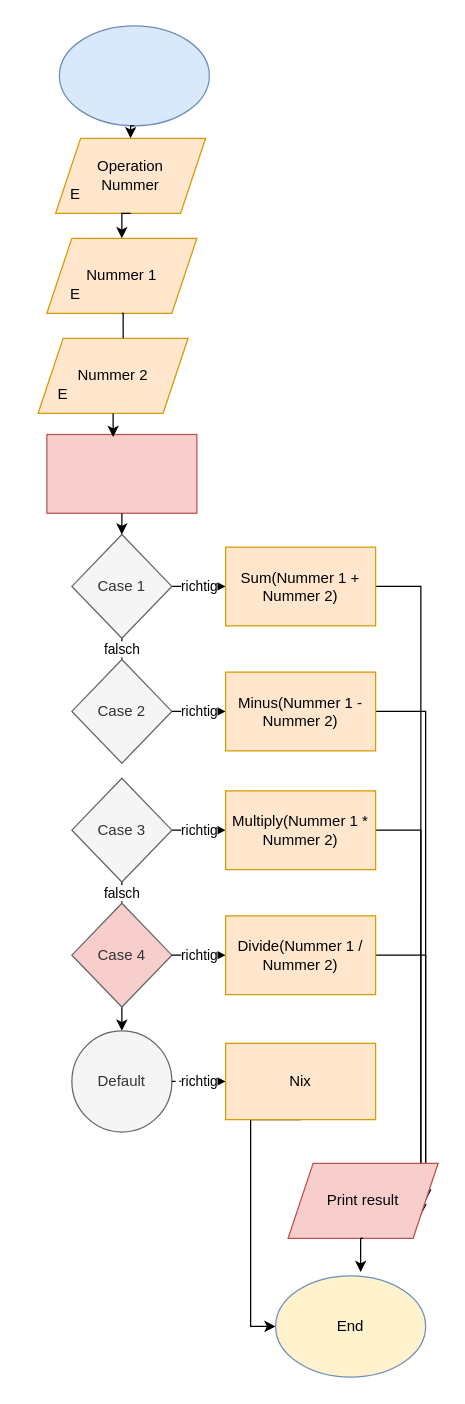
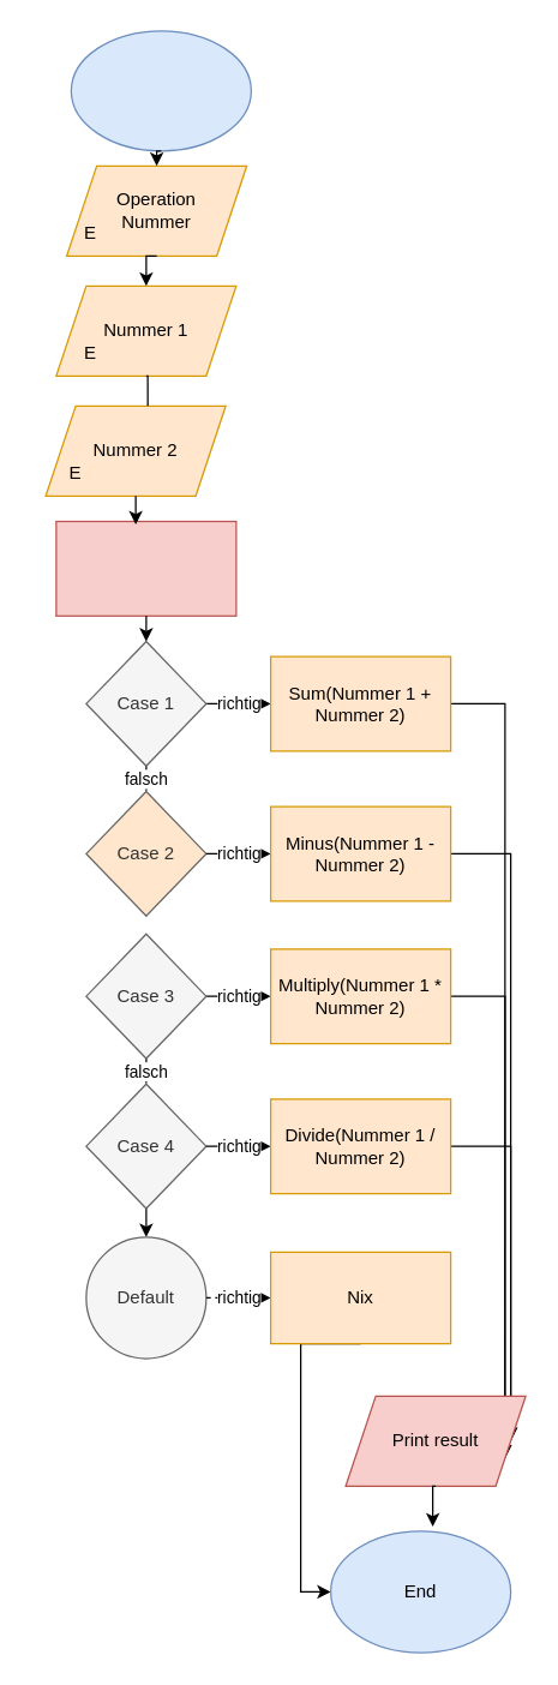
  <mxCell id="0" />
  <mxCell id="1" parent="0" />
  <mxCell id="2" value="" style="group;" parent="1" vertex="1" connectable="0"><mxGeometry x="47" y="20" width="120" height="80" as="geometry" /></mxCell>
  <mxCell id="3" value="" style="ellipse;whiteSpace=wrap;html=1;fillColor=#dae8fc;strokeColor=#6c8ebf;" parent="2" vertex="1"><mxGeometry width="120" height="80" as="geometry" /></mxCell>
  <mxCell id="4" value="" style="group" parent="1" vertex="1" connectable="0"><mxGeometry x="30" y="110" width="134" height="60" as="geometry" /></mxCell>
  <mxCell id="5" value="" style="shape=parallelogram;perimeter=parallelogramPerimeter;whiteSpace=wrap;html=1;fixedSize=1;fillColor=#ffe6cc;strokeColor=#d79b00;" parent="4" vertex="1"><mxGeometry x="14" width="120" height="60" as="geometry" /></mxCell>
  <mxCell id="6" value="Operation Nummer" style="text;html=1;strokeColor=none;fillColor=none;align=center;verticalAlign=middle;whiteSpace=wrap;rounded=0;" parent="4" vertex="1"><mxGeometry x="44" y="15" width="60" height="30" as="geometry" /></mxCell>
  <mxCell id="7" value="E" style="text;html=1;strokeColor=none;fillColor=none;align=center;verticalAlign=middle;whiteSpace=wrap;rounded=0;" parent="4" vertex="1"><mxGeometry y="30" width="60" height="30" as="geometry" /></mxCell>
  <mxCell id="8" value="" style="group" parent="1" vertex="1" connectable="0"><mxGeometry x="37" y="347" width="120" height="63" as="geometry" /></mxCell>
  <mxCell id="9" value="" style="rounded=0;whiteSpace=wrap;html=1;fillColor=#f8cecc;strokeColor=#b85450;" parent="8" vertex="1"><mxGeometry width="120" height="63" as="geometry" /></mxCell>
  <mxCell id="10" style="edgeStyle=orthogonalEdgeStyle;rounded=0;orthogonalLoop=1;jettySize=auto;html=1;exitX=0.5;exitY=1;exitDx=0;exitDy=0;entryX=0.5;entryY=0;entryDx=0;entryDy=0;" parent="1" source="3" target="5" edge="1"><mxGeometry relative="1" as="geometry" /></mxCell>
  <mxCell id="11" value="richtig" style="edgeStyle=orthogonalEdgeStyle;rounded=0;orthogonalLoop=1;jettySize=auto;html=1;exitX=1;exitY=0.5;exitDx=0;exitDy=0;entryX=0;entryY=0.5;entryDx=0;entryDy=0;" parent="1" source="13" target="16" edge="1"><mxGeometry relative="1" as="geometry" /></mxCell>
  <mxCell id="12" value="falsch" style="edgeStyle=orthogonalEdgeStyle;rounded=0;orthogonalLoop=1;jettySize=auto;html=1;exitX=0.5;exitY=1;exitDx=0;exitDy=0;entryX=0.5;entryY=0;entryDx=0;entryDy=0;" parent="1" source="13" target="17" edge="1"><mxGeometry relative="1" as="geometry" /></mxCell>
  <mxCell id="13" value="Case 1" style="rhombus;whiteSpace=wrap;html=1;fillColor=#f5f5f5;fontColor=#333333;strokeColor=#666666;" parent="1" vertex="1"><mxGeometry x="57" y="427" width="80" height="83" as="geometry" /></mxCell>
  <mxCell id="14" style="edgeStyle=orthogonalEdgeStyle;rounded=0;orthogonalLoop=1;jettySize=auto;html=1;exitX=0.5;exitY=1;exitDx=0;exitDy=0;entryX=0.5;entryY=0;entryDx=0;entryDy=0;" parent="1" source="9" target="13" edge="1"><mxGeometry relative="1" as="geometry" /></mxCell>
  <mxCell id="15" style="edgeStyle=orthogonalEdgeStyle;rounded=0;orthogonalLoop=1;jettySize=auto;html=1;exitX=1;exitY=0.5;exitDx=0;exitDy=0;entryX=1;entryY=0.75;entryDx=0;entryDy=0;" edge="1" parent="1" source="16" target="43"><mxGeometry relative="1" as="geometry" /></mxCell>
  <mxCell id="16" value="Sum(Nummer 1 + Nummer 2)" style="shape=parallelogram;perimeter=parallelogramPerimeter;whiteSpace=wrap;html=1;fixedSize=1;fillColor=#ffe6cc;strokeColor=#d79b00;size=0;" parent="1" vertex="1"><mxGeometry x="180" y="437" width="120" height="63" as="geometry" /></mxCell>
- <mxCell id="17" value="Case 2" style="rhombus;whiteSpace=wrap;html=1;fillColor=#f5f5f5;fontColor=#333333;strokeColor=#666666;" parent="1" vertex="1"><mxGeometry x="57" y="527" width="80" height="83" as="geometry" /></mxCell>
+ <mxCell id="17" value="Case 2" style="rhombus;whiteSpace=wrap;html=1;fillColor=#ffe6cc;fontColor=#333333;strokeColor=#666666;" parent="1" vertex="1"><mxGeometry x="57" y="527" width="80" height="83" as="geometry" /></mxCell>
  <mxCell id="18" value="richtig" style="edgeStyle=orthogonalEdgeStyle;rounded=0;orthogonalLoop=1;jettySize=auto;html=1;exitX=1;exitY=0.5;exitDx=0;exitDy=0;entryX=0;entryY=0.5;entryDx=0;entryDy=0;" parent="1" source="17" target="20" edge="1"><mxGeometry relative="1" as="geometry"><mxPoint x="137" y="662" as="sourcePoint" /></mxGeometry></mxCell>
  <mxCell id="19" style="edgeStyle=orthogonalEdgeStyle;rounded=0;orthogonalLoop=1;jettySize=auto;html=1;exitX=1;exitY=0.5;exitDx=0;exitDy=0;entryX=1;entryY=0.5;entryDx=0;entryDy=0;" edge="1" parent="1" source="20" target="43"><mxGeometry relative="1" as="geometry" /></mxCell>
  <mxCell id="20" value="Minus(Nummer 1 - Nummer 2)" style="shape=parallelogram;perimeter=parallelogramPerimeter;whiteSpace=wrap;html=1;fixedSize=1;fillColor=#ffe6cc;strokeColor=#d79b00;size=0;" parent="1" vertex="1"><mxGeometry x="180" y="537" width="120" height="63" as="geometry" /></mxCell>
  <mxCell id="21" value="richtig" style="edgeStyle=orthogonalEdgeStyle;rounded=0;orthogonalLoop=1;jettySize=auto;html=1;exitX=1;exitY=0.5;exitDx=0;exitDy=0;entryX=0;entryY=0.5;entryDx=0;entryDy=0;" parent="1" source="23" target="25" edge="1"><mxGeometry relative="1" as="geometry" /></mxCell>
  <mxCell id="22" value="falsch" style="edgeStyle=orthogonalEdgeStyle;rounded=0;orthogonalLoop=1;jettySize=auto;html=1;exitX=0.5;exitY=1;exitDx=0;exitDy=0;entryX=0.5;entryY=0;entryDx=0;entryDy=0;" parent="1" source="23" target="27" edge="1"><mxGeometry relative="1" as="geometry" /></mxCell>
  <mxCell id="23" value="Case 3" style="rhombus;whiteSpace=wrap;html=1;fillColor=#f5f5f5;fontColor=#333333;strokeColor=#666666;" parent="1" vertex="1"><mxGeometry x="57" y="622" width="80" height="83" as="geometry" /></mxCell>
  <mxCell id="24" style="edgeStyle=orthogonalEdgeStyle;rounded=0;orthogonalLoop=1;jettySize=auto;html=1;exitX=1;exitY=0.5;exitDx=0;exitDy=0;entryX=1;entryY=0.75;entryDx=0;entryDy=0;" edge="1" parent="1" source="25" target="43"><mxGeometry relative="1" as="geometry" /></mxCell>
  <mxCell id="25" value="Multiply(Nummer 1 * Nummer 2)" style="shape=parallelogram;perimeter=parallelogramPerimeter;whiteSpace=wrap;html=1;fixedSize=1;fillColor=#ffe6cc;strokeColor=#d79b00;size=0;" parent="1" vertex="1"><mxGeometry x="180" y="632" width="120" height="63" as="geometry" /></mxCell>
  <mxCell id="26" style="edgeStyle=orthogonalEdgeStyle;rounded=0;orthogonalLoop=1;jettySize=auto;html=1;exitX=0.5;exitY=1;exitDx=0;exitDy=0;entryX=0.5;entryY=0;entryDx=0;entryDy=0;" edge="1" parent="1" source="27" target="31"><mxGeometry relative="1" as="geometry" /></mxCell>
- <mxCell id="27" value="Case 4" style="rhombus;whiteSpace=wrap;html=1;fillColor=#f8cecc;fontColor=#333333;strokeColor=#666666;" parent="1" vertex="1"><mxGeometry x="57" y="722" width="80" height="83" as="geometry" /></mxCell>
+ <mxCell id="27" value="Case 4" style="rhombus;whiteSpace=wrap;html=1;fillColor=#f5f5f5;fontColor=#333333;strokeColor=#666666;" parent="1" vertex="1"><mxGeometry x="57" y="722" width="80" height="83" as="geometry" /></mxCell>
  <mxCell id="28" value="richtig" style="edgeStyle=orthogonalEdgeStyle;rounded=0;orthogonalLoop=1;jettySize=auto;html=1;exitX=1;exitY=0.5;exitDx=0;exitDy=0;entryX=0;entryY=0.5;entryDx=0;entryDy=0;" parent="1" source="27" target="30" edge="1"><mxGeometry relative="1" as="geometry"><mxPoint x="137" y="857" as="sourcePoint" /></mxGeometry></mxCell>
  <mxCell id="29" style="edgeStyle=orthogonalEdgeStyle;rounded=0;orthogonalLoop=1;jettySize=auto;html=1;exitX=1;exitY=0.5;exitDx=0;exitDy=0;entryX=1;entryY=0.5;entryDx=0;entryDy=0;" edge="1" parent="1" source="30" target="43"><mxGeometry relative="1" as="geometry" /></mxCell>
  <mxCell id="30" value="Divide(Nummer 1 / Nummer 2)" style="shape=parallelogram;perimeter=parallelogramPerimeter;whiteSpace=wrap;html=1;fixedSize=1;fillColor=#ffe6cc;strokeColor=#d79b00;size=0;" parent="1" vertex="1"><mxGeometry x="180" y="732" width="120" height="63" as="geometry" /></mxCell>
  <mxCell id="31" value="Default" style="ellipse;whiteSpace=wrap;html=1;fillColor=#f5f5f5;fontColor=#333333;strokeColor=#666666;" parent="1" vertex="1"><mxGeometry x="57" y="824" width="80" height="81" as="geometry" /></mxCell>
  <mxCell id="32" value="richtig" style="edgeStyle=orthogonalEdgeStyle;rounded=0;orthogonalLoop=1;jettySize=auto;html=1;exitX=1;exitY=0.5;exitDx=0;exitDy=0;entryX=0;entryY=0.5;entryDx=0;entryDy=0;dashed=1;" parent="1" source="31" target="34" edge="1"><mxGeometry relative="1" as="geometry"><mxPoint x="137" y="959" as="sourcePoint" /></mxGeometry></mxCell>
  <mxCell id="33" style="edgeStyle=orthogonalEdgeStyle;rounded=0;orthogonalLoop=1;jettySize=auto;html=1;exitX=0.5;exitY=1;exitDx=0;exitDy=0;entryX=0;entryY=0.5;entryDx=0;entryDy=0;" edge="1" parent="1" source="34" target="35"><mxGeometry relative="1" as="geometry"><Array as="points"><mxPoint x="200" y="895" /><mxPoint x="200" y="1061" /></Array></mxGeometry></mxCell>
  <mxCell id="34" value="Nix" style="shape=parallelogram;perimeter=parallelogramPerimeter;whiteSpace=wrap;html=1;fixedSize=1;fillColor=#ffe6cc;strokeColor=#d79b00;size=0;" parent="1" vertex="1"><mxGeometry x="180" y="834" width="120" height="61" as="geometry" /></mxCell>
- <mxCell id="35" value="End" style="ellipse;whiteSpace=wrap;html=1;fillColor=#fff2cc;strokeColor=#6c8ebf;" parent="1" vertex="1"><mxGeometry x="220" y="1020" width="120" height="81" as="geometry" /></mxCell>
+ <mxCell id="35" value="End" style="ellipse;whiteSpace=wrap;html=1;fillColor=#dae8fc;strokeColor=#6c8ebf;" parent="1" vertex="1"><mxGeometry x="220" y="1020" width="120" height="81" as="geometry" /></mxCell>
  <mxCell id="36" value="Nummer 1" style="shape=parallelogram;perimeter=parallelogramPerimeter;whiteSpace=wrap;html=1;fixedSize=1;fillColor=#ffe6cc;strokeColor=#d79b00;" vertex="1" parent="1"><mxGeometry x="37" y="190" width="120" height="60" as="geometry" /></mxCell>
  <mxCell id="37" value="Nummer 2" style="shape=parallelogram;perimeter=parallelogramPerimeter;whiteSpace=wrap;html=1;fixedSize=1;fillColor=#ffe6cc;strokeColor=#d79b00;" vertex="1" parent="1"><mxGeometry x="30" y="270" width="120" height="60" as="geometry" /></mxCell>
  <mxCell id="38" style="edgeStyle=orthogonalEdgeStyle;rounded=0;orthogonalLoop=1;jettySize=auto;html=1;exitX=0.5;exitY=1;exitDx=0;exitDy=0;entryX=0.5;entryY=0;entryDx=0;entryDy=0;" edge="1" parent="1" source="5" target="36"><mxGeometry relative="1" as="geometry" /></mxCell>
  <mxCell id="39" style="edgeStyle=orthogonalEdgeStyle;rounded=0;orthogonalLoop=1;jettySize=auto;html=1;exitX=0.5;exitY=1;exitDx=0;exitDy=0;entryX=0.567;entryY=0;entryDx=0;entryDy=0;entryPerimeter=0;endArrow=none;" edge="1" parent="1" source="36" target="37"><mxGeometry relative="1" as="geometry" /></mxCell>
  <mxCell id="40" style="edgeStyle=orthogonalEdgeStyle;rounded=0;orthogonalLoop=1;jettySize=auto;html=1;exitX=0.5;exitY=1;exitDx=0;exitDy=0;entryX=0.442;entryY=0.032;entryDx=0;entryDy=0;entryPerimeter=0;" edge="1" parent="1" source="37" target="9"><mxGeometry relative="1" as="geometry" /></mxCell>
  <mxCell id="41" value="E" style="text;html=1;strokeColor=none;fillColor=none;align=center;verticalAlign=middle;whiteSpace=wrap;rounded=0;" vertex="1" parent="1"><mxGeometry x="30" y="220" width="60" height="30" as="geometry" /></mxCell>
  <mxCell id="42" value="E" style="text;html=1;strokeColor=none;fillColor=none;align=center;verticalAlign=middle;whiteSpace=wrap;rounded=0;" vertex="1" parent="1"><mxGeometry x="20" y="300" width="60" height="30" as="geometry" /></mxCell>
  <mxCell id="43" value="Print result" style="shape=parallelogram;perimeter=parallelogramPerimeter;whiteSpace=wrap;html=1;fixedSize=1;fillColor=#f8cecc;strokeColor=#b85450;" vertex="1" parent="1"><mxGeometry x="230" y="930" width="120" height="60" as="geometry" /></mxCell>
  <mxCell id="44" style="edgeStyle=orthogonalEdgeStyle;rounded=0;orthogonalLoop=1;jettySize=auto;html=1;exitX=0.5;exitY=1;exitDx=0;exitDy=0;entryX=0.567;entryY=-0.037;entryDx=0;entryDy=0;entryPerimeter=0;" edge="1" parent="1" source="43" target="35"><mxGeometry relative="1" as="geometry" /></mxCell>
